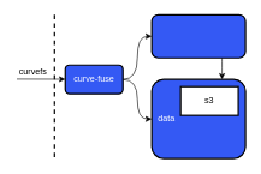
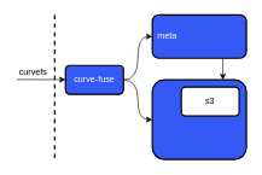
  <mxCell id="0" />
  <mxCell id="1" parent="0" />
  <mxCell id="2" style="edgeStyle=orthogonalEdgeStyle;curved=1;rounded=0;sketch=0;orthogonalLoop=1;jettySize=auto;html=1;entryX=0.75;entryY=0;entryDx=0;entryDy=0;fontColor=#FFFFFF;exitX=0.75;exitY=1;exitDx=0;exitDy=0;" edge="1" parent="1" source="3" target="4"><mxGeometry relative="1" as="geometry" /></mxCell>
  <mxCell id="3" value="" style="rounded=1;whiteSpace=wrap;html=1;strokeWidth=2;fillWeight=1;hachureGap=4;hachureAngle=45;fillColor=#3459F4;sketch=0;shadow=0;" vertex="1" parent="1"><mxGeometry x="210" y="20" width="130" height="60" as="geometry" /></mxCell>
  <mxCell id="4" value="" style="rounded=1;whiteSpace=wrap;html=1;strokeWidth=2;fillWeight=1;hachureGap=4;hachureAngle=45;fillColor=#3459F4;sketch=0;shadow=0;fontColor=#FFFFFF;" vertex="1" parent="1"><mxGeometry x="210" y="110" width="130" height="110" as="geometry" /></mxCell>
  <mxCell id="5" style="edgeStyle=orthogonalEdgeStyle;rounded=0;sketch=0;orthogonalLoop=1;jettySize=auto;html=1;entryX=0;entryY=0.5;entryDx=0;entryDy=0;curved=1;" edge="1" parent="1" source="7" target="3"><mxGeometry relative="1" as="geometry" /></mxCell>
  <mxCell id="6" style="edgeStyle=orthogonalEdgeStyle;curved=1;rounded=0;sketch=0;orthogonalLoop=1;jettySize=auto;html=1;entryX=0;entryY=0.5;entryDx=0;entryDy=0;" edge="1" parent="1" source="7" target="4"><mxGeometry relative="1" as="geometry" /></mxCell>
  <mxCell id="7" value="curve-fuse" style="rounded=1;whiteSpace=wrap;html=1;strokeWidth=2;fillWeight=1;hachureGap=4;hachureAngle=45;fillColor=#3459F4;sketch=0;fontColor=#FFFFFF;" vertex="1" parent="1"><mxGeometry x="90" y="90" width="80" height="40" as="geometry" /></mxCell>
  <mxCell id="8" value="" style="line;strokeWidth=2;direction=south;html=1;fillWeight=1;hachureGap=4;fillColor=default;dashed=1;" vertex="1" parent="1"><mxGeometry x="70" y="20" width="10" height="200" as="geometry" /></mxCell>
  <mxCell id="9" value="" style="endArrow=classic;html=1;rounded=0;sketch=0;exitX=0.056;exitY=0.974;exitDx=0;exitDy=0;exitPerimeter=0;" edge="1" parent="1" source="10"><mxGeometry width="50" height="50" relative="1" as="geometry"><mxPoint x="10" y="110" as="sourcePoint" /><mxPoint x="90" y="109.66" as="targetPoint" /></mxGeometry></mxCell>
  <mxCell id="10" value="curvefs" style="text;html=1;align=center;verticalAlign=middle;resizable=0;points=[];autosize=1;strokeColor=none;fillColor=none;" vertex="1" parent="1"><mxGeometry x="20" y="90" width="50" height="20" as="geometry" /></mxCell>
- <mxCell id="11" value="s3" style="whiteSpace=wrap;html=1;strokeWidth=2;fillWeight=1;hachureGap=4;hachureAngle=45;fillColor=default;sketch=0;spacing=1;rounded=0;" vertex="1" parent="1"><mxGeometry x="250" y="120" width="80" height="40" as="geometry" /></mxCell>
- <mxCell id="12" value="data" style="text;html=1;align=center;verticalAlign=middle;resizable=0;points=[];autosize=1;strokeColor=none;fillColor=none;fontColor=#FFFFFF;" vertex="1" parent="1"><mxGeometry x="210" y="155" width="40" height="20" as="geometry" /></mxCell>
+ <mxCell id="11" value="s3" style="rounded=1;whiteSpace=wrap;html=1;strokeWidth=2;fillWeight=1;hachureGap=4;hachureAngle=45;fillColor=default;sketch=0;spacing=1;" vertex="1" parent="1"><mxGeometry x="250" y="120" width="80" height="40" as="geometry" /></mxCell>
+ <mxCell id="13" value="meta" style="text;html=1;align=center;verticalAlign=middle;resizable=0;points=[];autosize=1;fontColor=#FFFFFF;" vertex="1" parent="1"><mxGeometry x="210" y="40" width="40" height="20" as="geometry" /></mxCell>
